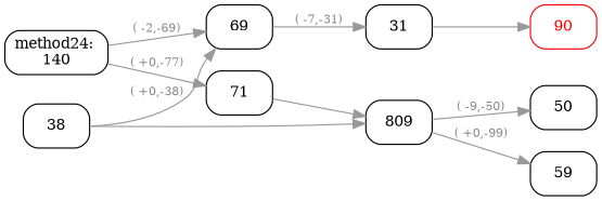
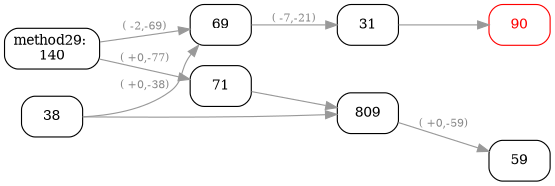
  digraph {
    rankdir=LR
    node [color=black fontcolor=black fontsize=12 shape=box style=rounded]
    edge [color="#999999" fontcolor="#888888" fontsize=10]
-   n1 [label="method24: \n140"]
+   n1 [label="method29: \n140"]
    n2 [label=69]
    n3 [label=71]
    n4 [label=31]
    n5 [label=809]
    n6 [label=38]
    n7 [color=red fontcolor=red label=90]
    n8 [label=59]
-   n9 [label=50]
    n1 -> n2 [label="( -2,-69)"]
    n1 -> n3 [label="( +0,-77)"]
-   n2 -> n4 [label="( -7,-31)"]
+   n2 -> n4 [label="( -7,-21)"]
    n3 -> n5
    n4 -> n7
-   n5 -> n8 [label="( +0,-99)"]
-   n5 -> n9 [label="( -9,-50)"]
+   n5 -> n8 [label="( +0,-59)"]
    n6 -> n2 [label="( +0,-38)"]
    n6 -> n5
  }
